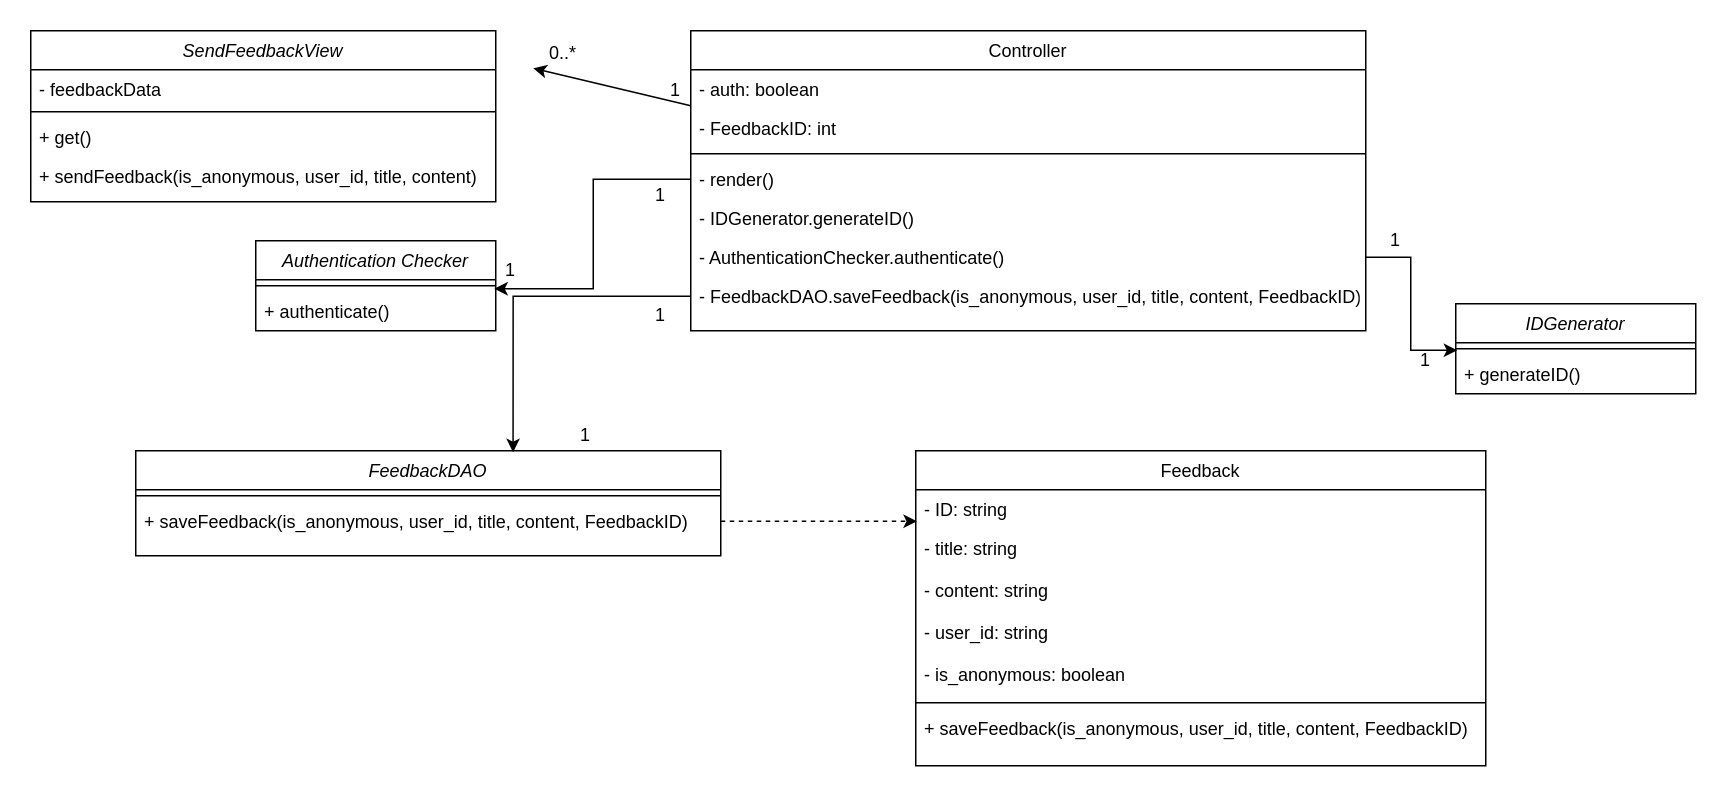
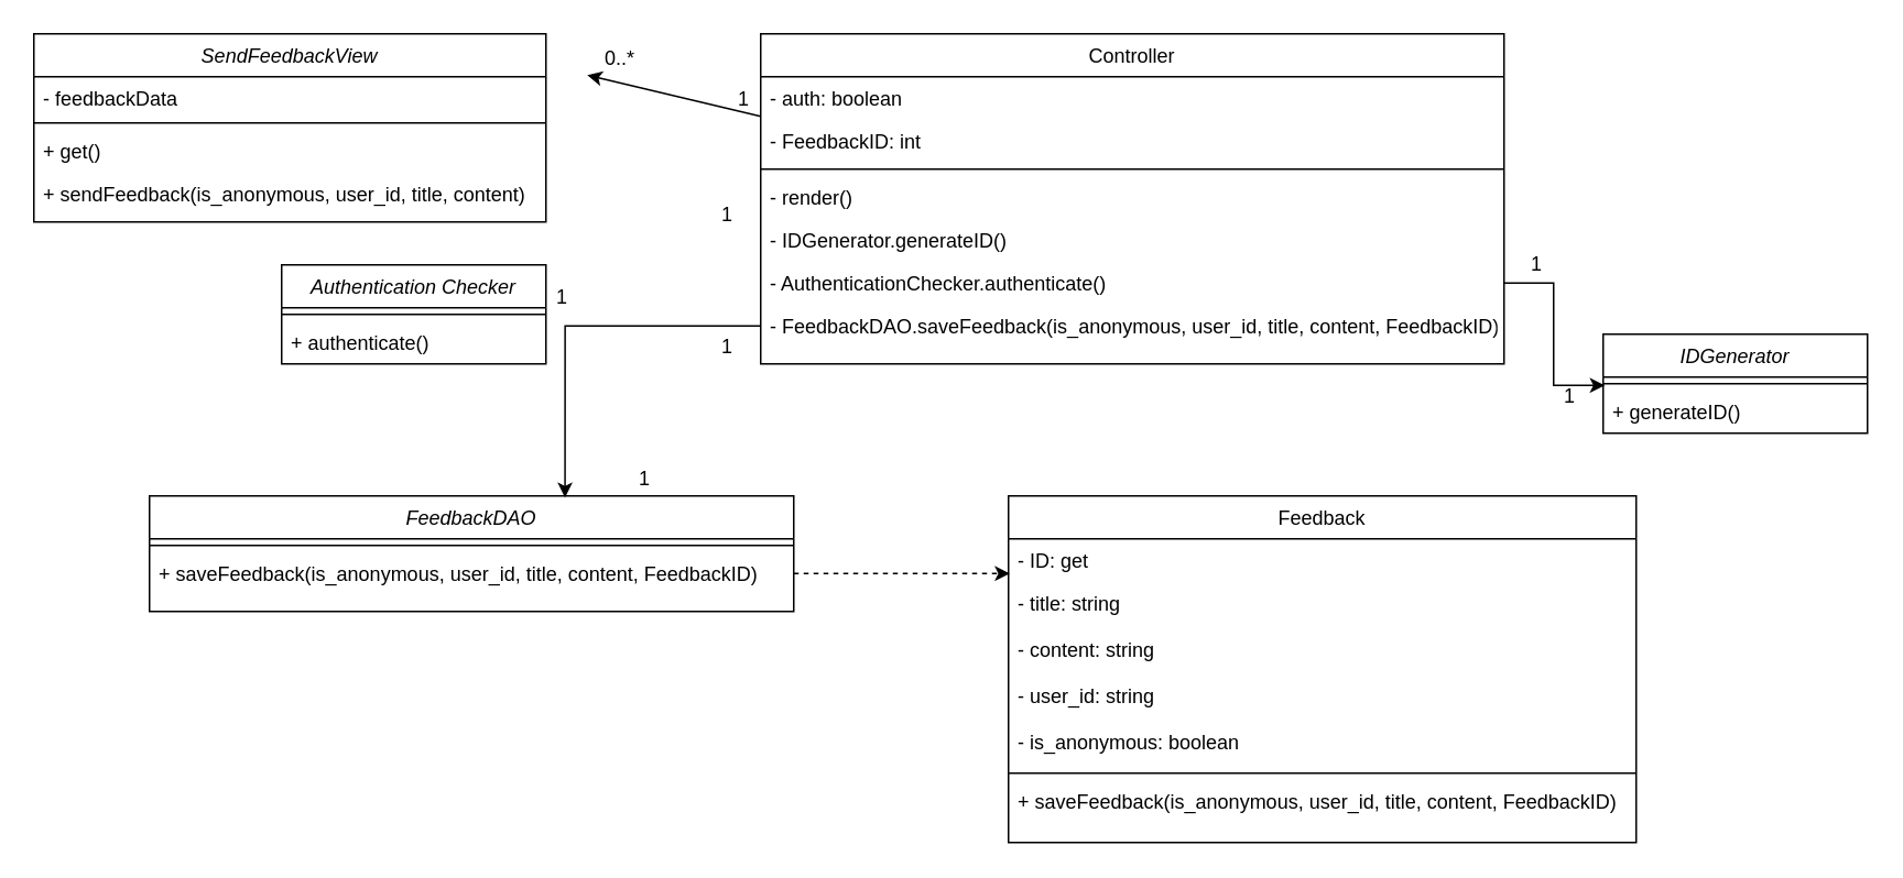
  <mxCell id="0" />
  <mxCell id="1" parent="0" />
  <mxCell id="2" value="SendFeedbackView" style="swimlane;fontStyle=2;align=center;verticalAlign=top;childLayout=stackLayout;horizontal=1;startSize=26;horizontalStack=0;resizeParent=1;resizeLast=0;collapsible=1;marginBottom=0;rounded=0;shadow=0;strokeWidth=1;" vertex="1" parent="1"><mxGeometry x="20" y="20" width="310" height="114" as="geometry"><mxRectangle x="230" y="140" width="160" height="26" as="alternateBounds" /></mxGeometry></mxCell>
  <mxCell id="3" value="- feedbackData" style="text;align=left;verticalAlign=top;spacingLeft=4;spacingRight=4;overflow=hidden;rotatable=0;points=[[0,0.5],[1,0.5]];portConstraint=eastwest;" vertex="1" parent="2"><mxGeometry y="26" width="310" height="24" as="geometry" /></mxCell>
  <mxCell id="4" value="" style="line;html=1;strokeWidth=1;align=left;verticalAlign=middle;spacingTop=-1;spacingLeft=3;spacingRight=3;rotatable=0;labelPosition=right;points=[];portConstraint=eastwest;" vertex="1" parent="2"><mxGeometry y="50" width="310" height="8" as="geometry" /></mxCell>
  <mxCell id="5" value="+ get()" style="text;align=left;verticalAlign=top;spacingLeft=4;spacingRight=4;overflow=hidden;rotatable=0;points=[[0,0.5],[1,0.5]];portConstraint=eastwest;" vertex="1" parent="2"><mxGeometry y="58" width="310" height="26" as="geometry" /></mxCell>
  <mxCell id="6" value="+ sendFeedback(is_anonymous, user_id, title, content)" style="text;align=left;verticalAlign=top;spacingLeft=4;spacingRight=4;overflow=hidden;rotatable=0;points=[[0,0.5],[1,0.5]];portConstraint=eastwest;" vertex="1" parent="2"><mxGeometry y="84" width="310" height="30" as="geometry" /></mxCell>
  <mxCell id="7" value="Controller" style="swimlane;fontStyle=0;align=center;verticalAlign=top;childLayout=stackLayout;horizontal=1;startSize=26;horizontalStack=0;resizeParent=1;resizeLast=0;collapsible=1;marginBottom=0;rounded=0;shadow=0;strokeWidth=1;" vertex="1" parent="1"><mxGeometry x="460" y="20" width="450" height="200" as="geometry"><mxRectangle x="550" y="140" width="160" height="26" as="alternateBounds" /></mxGeometry></mxCell>
  <mxCell id="8" value="- auth: boolean" style="text;align=left;verticalAlign=top;spacingLeft=4;spacingRight=4;overflow=hidden;rotatable=0;points=[[0,0.5],[1,0.5]];portConstraint=eastwest;" vertex="1" parent="7"><mxGeometry y="26" width="450" height="26" as="geometry" /></mxCell>
  <mxCell id="9" value="- FeedbackID: int" style="text;align=left;verticalAlign=top;spacingLeft=4;spacingRight=4;overflow=hidden;rotatable=0;points=[[0,0.5],[1,0.5]];portConstraint=eastwest;rounded=0;shadow=0;html=0;" vertex="1" parent="7"><mxGeometry y="52" width="450" height="26" as="geometry" /></mxCell>
  <mxCell id="10" value="" style="line;html=1;strokeWidth=1;align=left;verticalAlign=middle;spacingTop=-1;spacingLeft=3;spacingRight=3;rotatable=0;labelPosition=right;points=[];portConstraint=eastwest;" vertex="1" parent="7"><mxGeometry y="78" width="450" height="8" as="geometry" /></mxCell>
  <mxCell id="11" value="- render()" style="text;align=left;verticalAlign=top;spacingLeft=4;spacingRight=4;overflow=hidden;rotatable=0;points=[[0,0.5],[1,0.5]];portConstraint=eastwest;" vertex="1" parent="7"><mxGeometry y="86" width="450" height="26" as="geometry" /></mxCell>
  <mxCell id="12" value="- IDGenerator.generateID()" style="text;align=left;verticalAlign=top;spacingLeft=4;spacingRight=4;overflow=hidden;rotatable=0;points=[[0,0.5],[1,0.5]];portConstraint=eastwest;" vertex="1" parent="7"><mxGeometry y="112" width="450" height="26" as="geometry" /></mxCell>
  <mxCell id="13" value="- AuthenticationChecker.authenticate()" style="text;align=left;verticalAlign=top;spacingLeft=4;spacingRight=4;overflow=hidden;rotatable=0;points=[[0,0.5],[1,0.5]];portConstraint=eastwest;" vertex="1" parent="7"><mxGeometry y="138" width="450" height="26" as="geometry" /></mxCell>
  <mxCell id="14" value="- FeedbackDAO.saveFeedback(is_anonymous, user_id, title, content, FeedbackID)" style="text;align=left;verticalAlign=top;spacingLeft=4;spacingRight=4;overflow=hidden;rotatable=0;points=[[0,0.5],[1,0.5]];portConstraint=eastwest;" vertex="1" parent="7"><mxGeometry y="164" width="450" height="26" as="geometry" /></mxCell>
  <mxCell id="15" value="FeedbackDAO" style="swimlane;fontStyle=2;align=center;verticalAlign=top;childLayout=stackLayout;horizontal=1;startSize=26;horizontalStack=0;resizeParent=1;resizeLast=0;collapsible=1;marginBottom=0;rounded=0;shadow=0;strokeWidth=1;" vertex="1" parent="1"><mxGeometry x="90" y="300" width="390" height="70" as="geometry"><mxRectangle x="230" y="140" width="160" height="26" as="alternateBounds" /></mxGeometry></mxCell>
  <mxCell id="16" value="" style="line;html=1;strokeWidth=1;align=left;verticalAlign=middle;spacingTop=-1;spacingLeft=3;spacingRight=3;rotatable=0;labelPosition=right;points=[];portConstraint=eastwest;" vertex="1" parent="15"><mxGeometry y="26" width="390" height="8" as="geometry" /></mxCell>
  <mxCell id="17" value="+ saveFeedback(is_anonymous, user_id, title, content, FeedbackID)" style="text;align=left;verticalAlign=top;spacingLeft=4;spacingRight=4;overflow=hidden;rotatable=0;points=[[0,0.5],[1,0.5]];portConstraint=eastwest;" vertex="1" parent="15"><mxGeometry y="34" width="390" height="26" as="geometry" /></mxCell>
  <mxCell id="18" value="Authentication Checker" style="swimlane;fontStyle=2;align=center;verticalAlign=top;childLayout=stackLayout;horizontal=1;startSize=26;horizontalStack=0;resizeParent=1;resizeLast=0;collapsible=1;marginBottom=0;rounded=0;shadow=0;strokeWidth=1;" vertex="1" parent="1"><mxGeometry x="170" y="160" width="160" height="60" as="geometry"><mxRectangle x="230" y="140" width="160" height="26" as="alternateBounds" /></mxGeometry></mxCell>
  <mxCell id="19" value="" style="line;html=1;strokeWidth=1;align=left;verticalAlign=middle;spacingTop=-1;spacingLeft=3;spacingRight=3;rotatable=0;labelPosition=right;points=[];portConstraint=eastwest;" vertex="1" parent="18"><mxGeometry y="26" width="160" height="8" as="geometry" /></mxCell>
  <mxCell id="20" value="+ authenticate()" style="text;align=left;verticalAlign=top;spacingLeft=4;spacingRight=4;overflow=hidden;rotatable=0;points=[[0,0.5],[1,0.5]];portConstraint=eastwest;" vertex="1" parent="18"><mxGeometry y="34" width="160" height="26" as="geometry" /></mxCell>
  <mxCell id="21" value="Feedback" style="swimlane;fontStyle=0;align=center;verticalAlign=top;childLayout=stackLayout;horizontal=1;startSize=26;horizontalStack=0;resizeParent=1;resizeLast=0;collapsible=1;marginBottom=0;rounded=0;shadow=0;strokeWidth=1;" vertex="1" parent="1"><mxGeometry x="610" y="300" width="380" height="210" as="geometry"><mxRectangle x="550" y="140" width="160" height="26" as="alternateBounds" /></mxGeometry></mxCell>
- <mxCell id="22" value="- ID: string" style="text;align=left;verticalAlign=top;spacingLeft=4;spacingRight=4;overflow=hidden;rotatable=0;points=[[0,0.5],[1,0.5]];portConstraint=eastwest;" vertex="1" parent="21"><mxGeometry y="26" width="380" height="26" as="geometry" /></mxCell>
+ <mxCell id="22" value="- ID: get" style="text;align=left;verticalAlign=top;spacingLeft=4;spacingRight=4;overflow=hidden;rotatable=0;points=[[0,0.5],[1,0.5]];portConstraint=eastwest;" vertex="1" parent="21"><mxGeometry y="26" width="380" height="26" as="geometry" /></mxCell>
  <mxCell id="23" value="- title: string" style="text;align=left;verticalAlign=top;spacingLeft=4;spacingRight=4;overflow=hidden;rotatable=0;points=[[0,0.5],[1,0.5]];portConstraint=eastwest;rounded=0;shadow=0;html=0;" vertex="1" parent="21"><mxGeometry y="52" width="380" height="28" as="geometry" /></mxCell>
  <mxCell id="24" value="- content: string" style="text;align=left;verticalAlign=top;spacingLeft=4;spacingRight=4;overflow=hidden;rotatable=0;points=[[0,0.5],[1,0.5]];portConstraint=eastwest;rounded=0;shadow=0;html=0;" vertex="1" parent="21"><mxGeometry y="80" width="380" height="28" as="geometry" /></mxCell>
  <mxCell id="25" value="- user_id: string" style="text;align=left;verticalAlign=top;spacingLeft=4;spacingRight=4;overflow=hidden;rotatable=0;points=[[0,0.5],[1,0.5]];portConstraint=eastwest;rounded=0;shadow=0;html=0;" vertex="1" parent="21"><mxGeometry y="108" width="380" height="28" as="geometry" /></mxCell>
  <mxCell id="26" value="- is_anonymous: boolean" style="text;align=left;verticalAlign=top;spacingLeft=4;spacingRight=4;overflow=hidden;rotatable=0;points=[[0,0.5],[1,0.5]];portConstraint=eastwest;rounded=0;shadow=0;html=0;" vertex="1" parent="21"><mxGeometry y="136" width="380" height="28" as="geometry" /></mxCell>
  <mxCell id="27" value="" style="line;html=1;strokeWidth=1;align=left;verticalAlign=middle;spacingTop=-1;spacingLeft=3;spacingRight=3;rotatable=0;labelPosition=right;points=[];portConstraint=eastwest;" vertex="1" parent="21"><mxGeometry y="164" width="380" height="8" as="geometry" /></mxCell>
  <mxCell id="28" value="+ saveFeedback(is_anonymous, user_id, title, content, FeedbackID)" style="text;align=left;verticalAlign=top;spacingLeft=4;spacingRight=4;overflow=hidden;rotatable=0;points=[[0,0.5],[1,0.5]];portConstraint=eastwest;" vertex="1" parent="21"><mxGeometry y="172" width="380" height="26" as="geometry" /></mxCell>
  <mxCell id="29" value="" style="endArrow=classic;html=1;exitX=0.75;exitY=1;exitDx=0;exitDy=0;entryX=0;entryY=1;entryDx=0;entryDy=0;" edge="1" parent="1" source="31" target="30"><mxGeometry width="50" height="50" relative="1" as="geometry"><mxPoint x="340" y="110" as="sourcePoint" /><mxPoint x="390" y="60" as="targetPoint" /></mxGeometry></mxCell>
  <mxCell id="30" value="0..*" style="text;html=1;strokeColor=none;fillColor=none;align=center;verticalAlign=middle;whiteSpace=wrap;rounded=0;" vertex="1" parent="1"><mxGeometry x="355" y="25" width="40" height="20" as="geometry" /></mxCell>
  <mxCell id="31" value="1" style="text;html=1;strokeColor=none;fillColor=none;align=center;verticalAlign=middle;whiteSpace=wrap;rounded=0;" vertex="1" parent="1"><mxGeometry x="430" y="50" width="40" height="20" as="geometry" /></mxCell>
- <mxCell id="32" style="edgeStyle=orthogonalEdgeStyle;rounded=0;orthogonalLoop=1;jettySize=auto;html=1;exitX=0;exitY=0.5;exitDx=0;exitDy=0;entryX=0.994;entryY=-0.077;entryDx=0;entryDy=0;entryPerimeter=0;" edge="1" parent="1" source="11" target="20"><mxGeometry relative="1" as="geometry" /></mxCell>
  <mxCell id="33" value="1" style="text;html=1;strokeColor=none;fillColor=none;align=center;verticalAlign=middle;whiteSpace=wrap;rounded=0;" vertex="1" parent="1"><mxGeometry x="320" y="170" width="40" height="20" as="geometry" /></mxCell>
  <mxCell id="34" value="1" style="text;html=1;strokeColor=none;fillColor=none;align=center;verticalAlign=middle;whiteSpace=wrap;rounded=0;" vertex="1" parent="1"><mxGeometry x="420" y="120" width="40" height="20" as="geometry" /></mxCell>
  <mxCell id="35" value="1" style="text;html=1;strokeColor=none;fillColor=none;align=center;verticalAlign=middle;whiteSpace=wrap;rounded=0;" vertex="1" parent="1"><mxGeometry x="420" y="200" width="40" height="20" as="geometry" /></mxCell>
  <mxCell id="36" value="1" style="text;html=1;strokeColor=none;fillColor=none;align=center;verticalAlign=middle;whiteSpace=wrap;rounded=0;" vertex="1" parent="1"><mxGeometry x="370" y="280" width="40" height="20" as="geometry" /></mxCell>
  <mxCell id="37" style="edgeStyle=orthogonalEdgeStyle;rounded=0;orthogonalLoop=1;jettySize=auto;html=1;exitX=0.5;exitY=1;exitDx=0;exitDy=0;dashed=1;" edge="1" parent="1" source="36" target="36"><mxGeometry relative="1" as="geometry" /></mxCell>
  <mxCell id="38" style="edgeStyle=orthogonalEdgeStyle;rounded=0;orthogonalLoop=1;jettySize=auto;html=1;exitX=0;exitY=0.5;exitDx=0;exitDy=0;entryX=0.645;entryY=0.014;entryDx=0;entryDy=0;entryPerimeter=0;" edge="1" parent="1" source="14" target="15"><mxGeometry relative="1" as="geometry"><mxPoint x="458" y="197" as="sourcePoint" /></mxGeometry></mxCell>
  <mxCell id="39" style="edgeStyle=orthogonalEdgeStyle;rounded=0;orthogonalLoop=1;jettySize=auto;html=1;exitX=1;exitY=0.5;exitDx=0;exitDy=0;entryX=0.002;entryY=0.808;entryDx=0;entryDy=0;entryPerimeter=0;dashed=1;" edge="1" parent="1" source="17" target="22"><mxGeometry relative="1" as="geometry" /></mxCell>
  <mxCell id="40" value="IDGenerator" style="swimlane;fontStyle=2;align=center;verticalAlign=top;childLayout=stackLayout;horizontal=1;startSize=26;horizontalStack=0;resizeParent=1;resizeLast=0;collapsible=1;marginBottom=0;rounded=0;shadow=0;strokeWidth=1;" vertex="1" parent="1"><mxGeometry x="970" y="202" width="160" height="60" as="geometry"><mxRectangle x="230" y="140" width="160" height="26" as="alternateBounds" /></mxGeometry></mxCell>
  <mxCell id="41" value="" style="line;html=1;strokeWidth=1;align=left;verticalAlign=middle;spacingTop=-1;spacingLeft=3;spacingRight=3;rotatable=0;labelPosition=right;points=[];portConstraint=eastwest;" vertex="1" parent="40"><mxGeometry y="26" width="160" height="8" as="geometry" /></mxCell>
  <mxCell id="42" value="+ generateID()" style="text;align=left;verticalAlign=top;spacingLeft=4;spacingRight=4;overflow=hidden;rotatable=0;points=[[0,0.5],[1,0.5]];portConstraint=eastwest;" vertex="1" parent="40"><mxGeometry y="34" width="160" height="26" as="geometry" /></mxCell>
  <mxCell id="43" style="edgeStyle=orthogonalEdgeStyle;rounded=0;orthogonalLoop=1;jettySize=auto;html=1;exitX=1;exitY=0.5;exitDx=0;exitDy=0;entryX=0.006;entryY=0.625;entryDx=0;entryDy=0;entryPerimeter=0;" edge="1" parent="1" source="13" target="41"><mxGeometry relative="1" as="geometry" /></mxCell>
  <mxCell id="44" value="1" style="text;html=1;strokeColor=none;fillColor=none;align=center;verticalAlign=middle;whiteSpace=wrap;rounded=0;" vertex="1" parent="1"><mxGeometry x="910" y="150" width="40" height="20" as="geometry" /></mxCell>
  <mxCell id="45" value="1" style="text;html=1;strokeColor=none;fillColor=none;align=center;verticalAlign=middle;whiteSpace=wrap;rounded=0;" vertex="1" parent="1"><mxGeometry x="930" y="230" width="40" height="20" as="geometry" /></mxCell>
